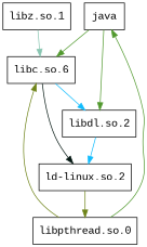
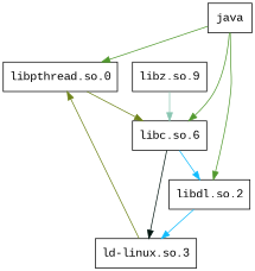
  digraph {
    fontname="Liberation Mono"
    node [fontname="Liberation Mono" shape=box]
    edge [color="0.27845222 ,0.69569254, 0.5982519" fontname="Liberation Mono"]
    java
    "libpthread.so.0"
    "libc.so.6"
    "libdl.so.2"
-   "ld-linux.so.2"
-   "libz.so.1"
-   "libpthread.so.0" -> java
+   "ld-linux.so.2" [label="ld-linux.so.3"]
+   "libz.so.1" [label="libz.so.9"]
+   java -> "libpthread.so.0"
    java -> "libc.so.6"
    java -> "libdl.so.2"
    "libpthread.so.0" -> "libc.so.6" [color="0.1993193 ,0.80390763, 0.51247334"]
    "libc.so.6" -> "libdl.so.2" [color="0.5456687 ,0.9321201, 0.9889541"]
    "libc.so.6" -> "ld-linux.so.2" [color="0.45795232 ,0.82678723, 0.091333926"]
    "libdl.so.2" -> "ld-linux.so.2" [color="0.5456687 ,0.9321201, 0.9889541"]
    "ld-linux.so.2" -> "libpthread.so.0" [color="0.1993193 ,0.80390763, 0.51247334"]
    "libz.so.1" -> "libc.so.6" [color="0.4435184 ,0.30152035, 0.77627647"]
  }
